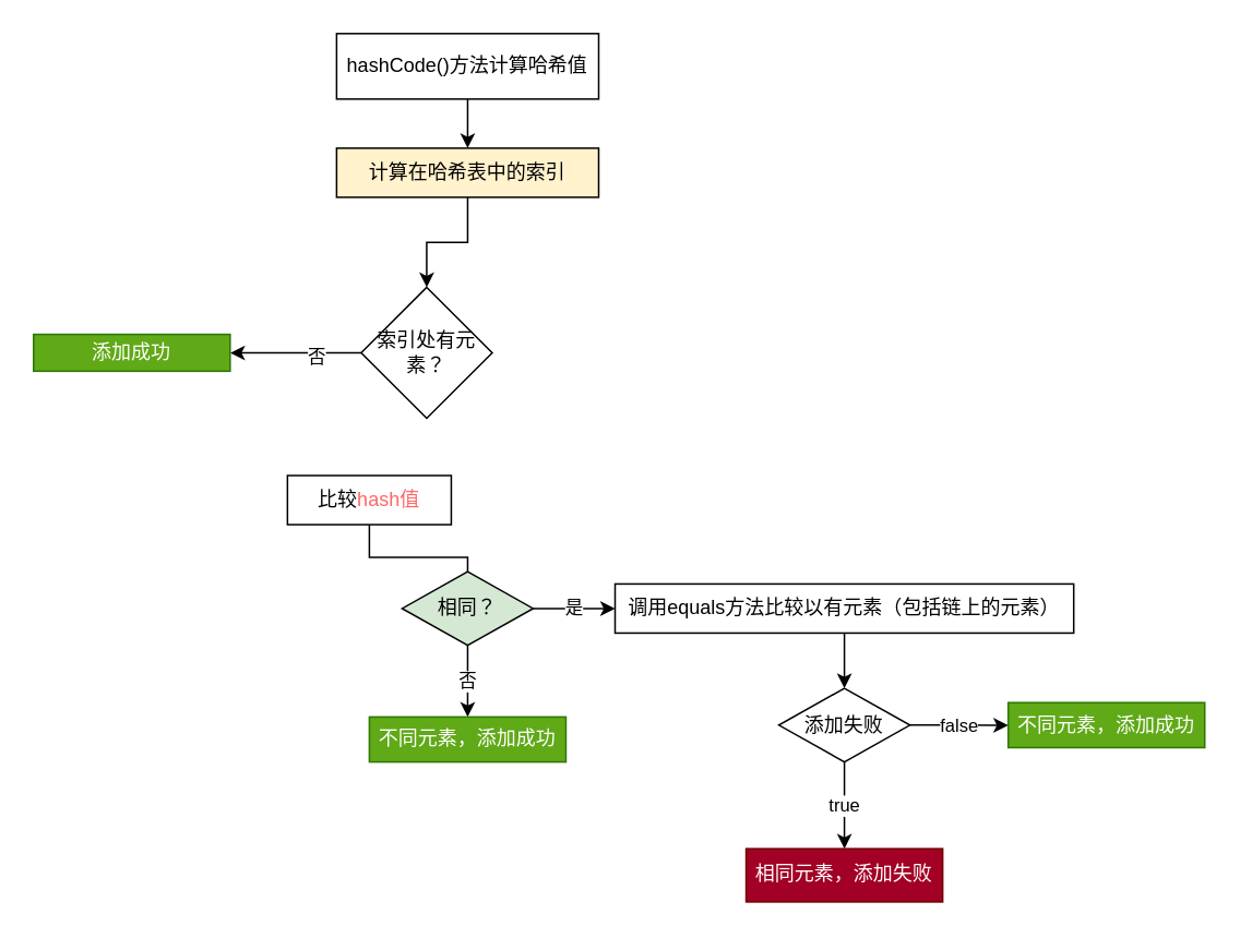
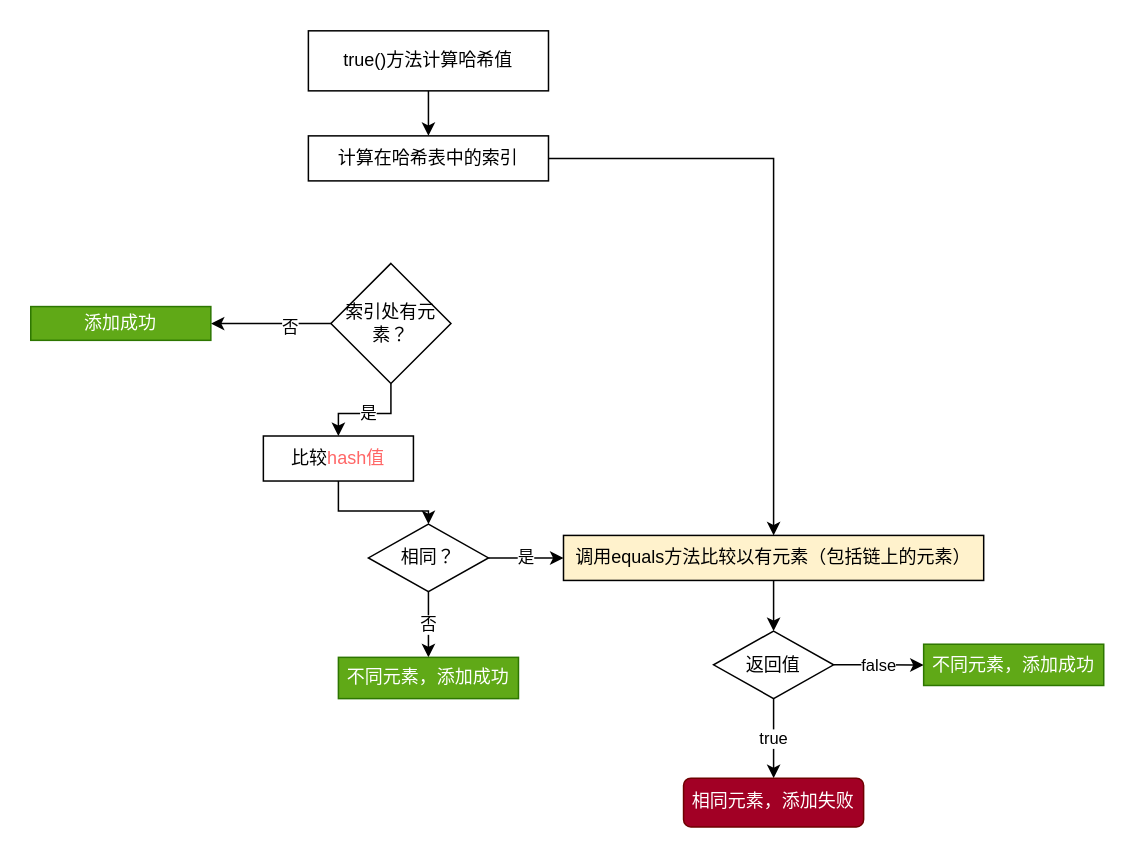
  <mxCell id="0" />
  <mxCell id="1" parent="0" />
  <mxCell id="2" value="" style="edgeStyle=orthogonalEdgeStyle;rounded=0;orthogonalLoop=1;jettySize=auto;html=1;" edge="1" parent="1" source="3" target="5"><mxGeometry relative="1" as="geometry" /></mxCell>
- <mxCell id="3" value="hashCode()方法计算哈希值" style="rounded=0;whiteSpace=wrap;html=1;" vertex="1" parent="1"><mxGeometry x="205" y="20" width="160" height="40" as="geometry" /></mxCell>
- <mxCell id="4" value="" style="edgeStyle=orthogonalEdgeStyle;rounded=0;orthogonalLoop=1;jettySize=auto;html=1;" edge="1" parent="1" source="5" target="9"><mxGeometry relative="1" as="geometry" /></mxCell>
- <mxCell id="5" value="计算在哈希表中的索引" style="whiteSpace=wrap;html=1;rounded=0;fillColor=#fff2cc;" vertex="1" parent="1"><mxGeometry x="205" y="90" width="160" height="30" as="geometry" /></mxCell>
+ <mxCell id="3" value="true()方法计算哈希值" style="rounded=0;whiteSpace=wrap;html=1;" vertex="1" parent="1"><mxGeometry x="205" y="20" width="160" height="40" as="geometry" /></mxCell>
+ <mxCell id="4" value="" style="edgeStyle=orthogonalEdgeStyle;rounded=0;orthogonalLoop=1;jettySize=auto;html=1;" edge="1" parent="1" source="5" target="12"><mxGeometry relative="1" as="geometry" /></mxCell>
+ <mxCell id="5" value="计算在哈希表中的索引" style="whiteSpace=wrap;html=1;rounded=0;" vertex="1" parent="1"><mxGeometry x="205" y="90" width="160" height="30" as="geometry" /></mxCell>
  <mxCell id="6" value="" style="edgeStyle=orthogonalEdgeStyle;rounded=0;orthogonalLoop=1;jettySize=auto;html=1;" edge="1" parent="1" source="9" target="10"><mxGeometry relative="1" as="geometry" /></mxCell>
  <mxCell id="7" value="否" style="edgeLabel;html=1;align=center;verticalAlign=middle;resizable=0;points=[];" vertex="1" connectable="0" parent="6"><mxGeometry x="-0.298" y="2" relative="1" as="geometry"><mxPoint as="offset" /></mxGeometry></mxCell>
+ <mxCell id="8" value="是" style="edgeStyle=orthogonalEdgeStyle;rounded=0;orthogonalLoop=1;jettySize=auto;html=1;" edge="1" parent="1" source="9" target="19"><mxGeometry relative="1" as="geometry" /></mxCell>
  <mxCell id="9" value="索引处有元素？" style="rhombus;whiteSpace=wrap;html=1;rounded=0;" vertex="1" parent="1"><mxGeometry x="220" y="175" width="80" height="80" as="geometry" /></mxCell>
  <mxCell id="10" value="添加成功" style="whiteSpace=wrap;html=1;rounded=0;fillColor=#60a917;strokeColor=#2D7600;fontColor=#ffffff;" vertex="1" parent="1"><mxGeometry x="20" y="203.75" width="120" height="22.5" as="geometry" /></mxCell>
  <mxCell id="11" value="" style="edgeStyle=orthogonalEdgeStyle;rounded=0;orthogonalLoop=1;jettySize=auto;html=1;" edge="1" parent="1" source="12" target="15"><mxGeometry relative="1" as="geometry" /></mxCell>
- <mxCell id="12" value="调用equals方法比较以有元素（包括链上的元素）" style="whiteSpace=wrap;html=1;rounded=0;" vertex="1" parent="1"><mxGeometry x="375" y="356.25" width="280" height="30" as="geometry" /></mxCell>
+ <mxCell id="12" value="调用equals方法比较以有元素（包括链上的元素）" style="whiteSpace=wrap;html=1;rounded=0;fillColor=#fff2cc;" vertex="1" parent="1"><mxGeometry x="375" y="356.25" width="280" height="30" as="geometry" /></mxCell>
  <mxCell id="13" value="true" style="edgeStyle=orthogonalEdgeStyle;rounded=0;orthogonalLoop=1;jettySize=auto;html=1;" edge="1" parent="1" source="15" target="16"><mxGeometry relative="1" as="geometry"><Array as="points"><mxPoint x="515" y="490" /><mxPoint x="515" y="490" /></Array></mxGeometry></mxCell>
  <mxCell id="14" value="false" style="edgeStyle=orthogonalEdgeStyle;rounded=0;orthogonalLoop=1;jettySize=auto;html=1;" edge="1" parent="1" source="15" target="17"><mxGeometry relative="1" as="geometry" /></mxCell>
- <mxCell id="15" value="添加失败" style="rhombus;whiteSpace=wrap;html=1;rounded=0;" vertex="1" parent="1"><mxGeometry x="475" y="420" width="80" height="45" as="geometry" /></mxCell>
- <mxCell id="16" value="相同元素，添加失败" style="whiteSpace=wrap;html=1;rounded=0;fillColor=#a20025;strokeColor=#6F0000;fontColor=#ffffff;" vertex="1" parent="1"><mxGeometry x="455" y="518" width="120" height="32.5" as="geometry" /></mxCell>
+ <mxCell id="15" value="返回值" style="rhombus;whiteSpace=wrap;html=1;rounded=0;" vertex="1" parent="1"><mxGeometry x="475" y="420" width="80" height="45" as="geometry" /></mxCell>
+ <mxCell id="16" value="相同元素，添加失败" style="whiteSpace=wrap;html=1;fillColor=#a20025;strokeColor=#6F0000;fontColor=#ffffff;rounded=1;" vertex="1" parent="1"><mxGeometry x="455" y="518" width="120" height="32.5" as="geometry" /></mxCell>
  <mxCell id="17" value="不同元素，添加成功" style="whiteSpace=wrap;html=1;rounded=0;fillColor=#60a917;strokeColor=#2D7600;fontColor=#ffffff;" vertex="1" parent="1"><mxGeometry x="615" y="428.75" width="120" height="27.5" as="geometry" /></mxCell>
- <mxCell id="18" value="" style="edgeStyle=orthogonalEdgeStyle;rounded=0;orthogonalLoop=1;jettySize=auto;html=1;endArrow=none;" edge="1" parent="1" source="19" target="22"><mxGeometry relative="1" as="geometry" /></mxCell>
+ <mxCell id="18" value="" style="edgeStyle=orthogonalEdgeStyle;rounded=0;orthogonalLoop=1;jettySize=auto;html=1;" edge="1" parent="1" source="19" target="22"><mxGeometry relative="1" as="geometry" /></mxCell>
  <mxCell id="19" value="比较&lt;font color=&quot;#ff6666&quot;&gt;hash值&lt;/font&gt;" style="whiteSpace=wrap;html=1;rounded=0;" vertex="1" parent="1"><mxGeometry x="175" y="290" width="100" height="30" as="geometry" /></mxCell>
  <mxCell id="20" value="是" style="edgeStyle=orthogonalEdgeStyle;rounded=0;orthogonalLoop=1;jettySize=auto;html=1;" edge="1" parent="1"><mxGeometry relative="1" as="geometry"><mxPoint x="324.911" y="371.3" as="sourcePoint" /><mxPoint x="375" y="371.3" as="targetPoint" /><Array as="points"><mxPoint x="355" y="371" /><mxPoint x="355" y="371" /></Array></mxGeometry></mxCell>
  <mxCell id="21" value="否" style="edgeStyle=orthogonalEdgeStyle;rounded=0;orthogonalLoop=1;jettySize=auto;html=1;" edge="1" parent="1" source="22" target="23"><mxGeometry relative="1" as="geometry" /></mxCell>
- <mxCell id="22" value="相同？" style="rhombus;whiteSpace=wrap;html=1;rounded=0;fillColor=#d5e8d4;" vertex="1" parent="1"><mxGeometry x="245" y="348.75" width="80" height="45" as="geometry" /></mxCell>
+ <mxCell id="22" value="相同？" style="rhombus;whiteSpace=wrap;html=1;rounded=0;" vertex="1" parent="1"><mxGeometry x="245" y="348.75" width="80" height="45" as="geometry" /></mxCell>
  <mxCell id="23" value="不同元素，添加成功" style="whiteSpace=wrap;html=1;rounded=0;fillColor=#60a917;strokeColor=#2D7600;fontColor=#ffffff;" vertex="1" parent="1"><mxGeometry x="225" y="437.5" width="120" height="27.5" as="geometry" /></mxCell>
